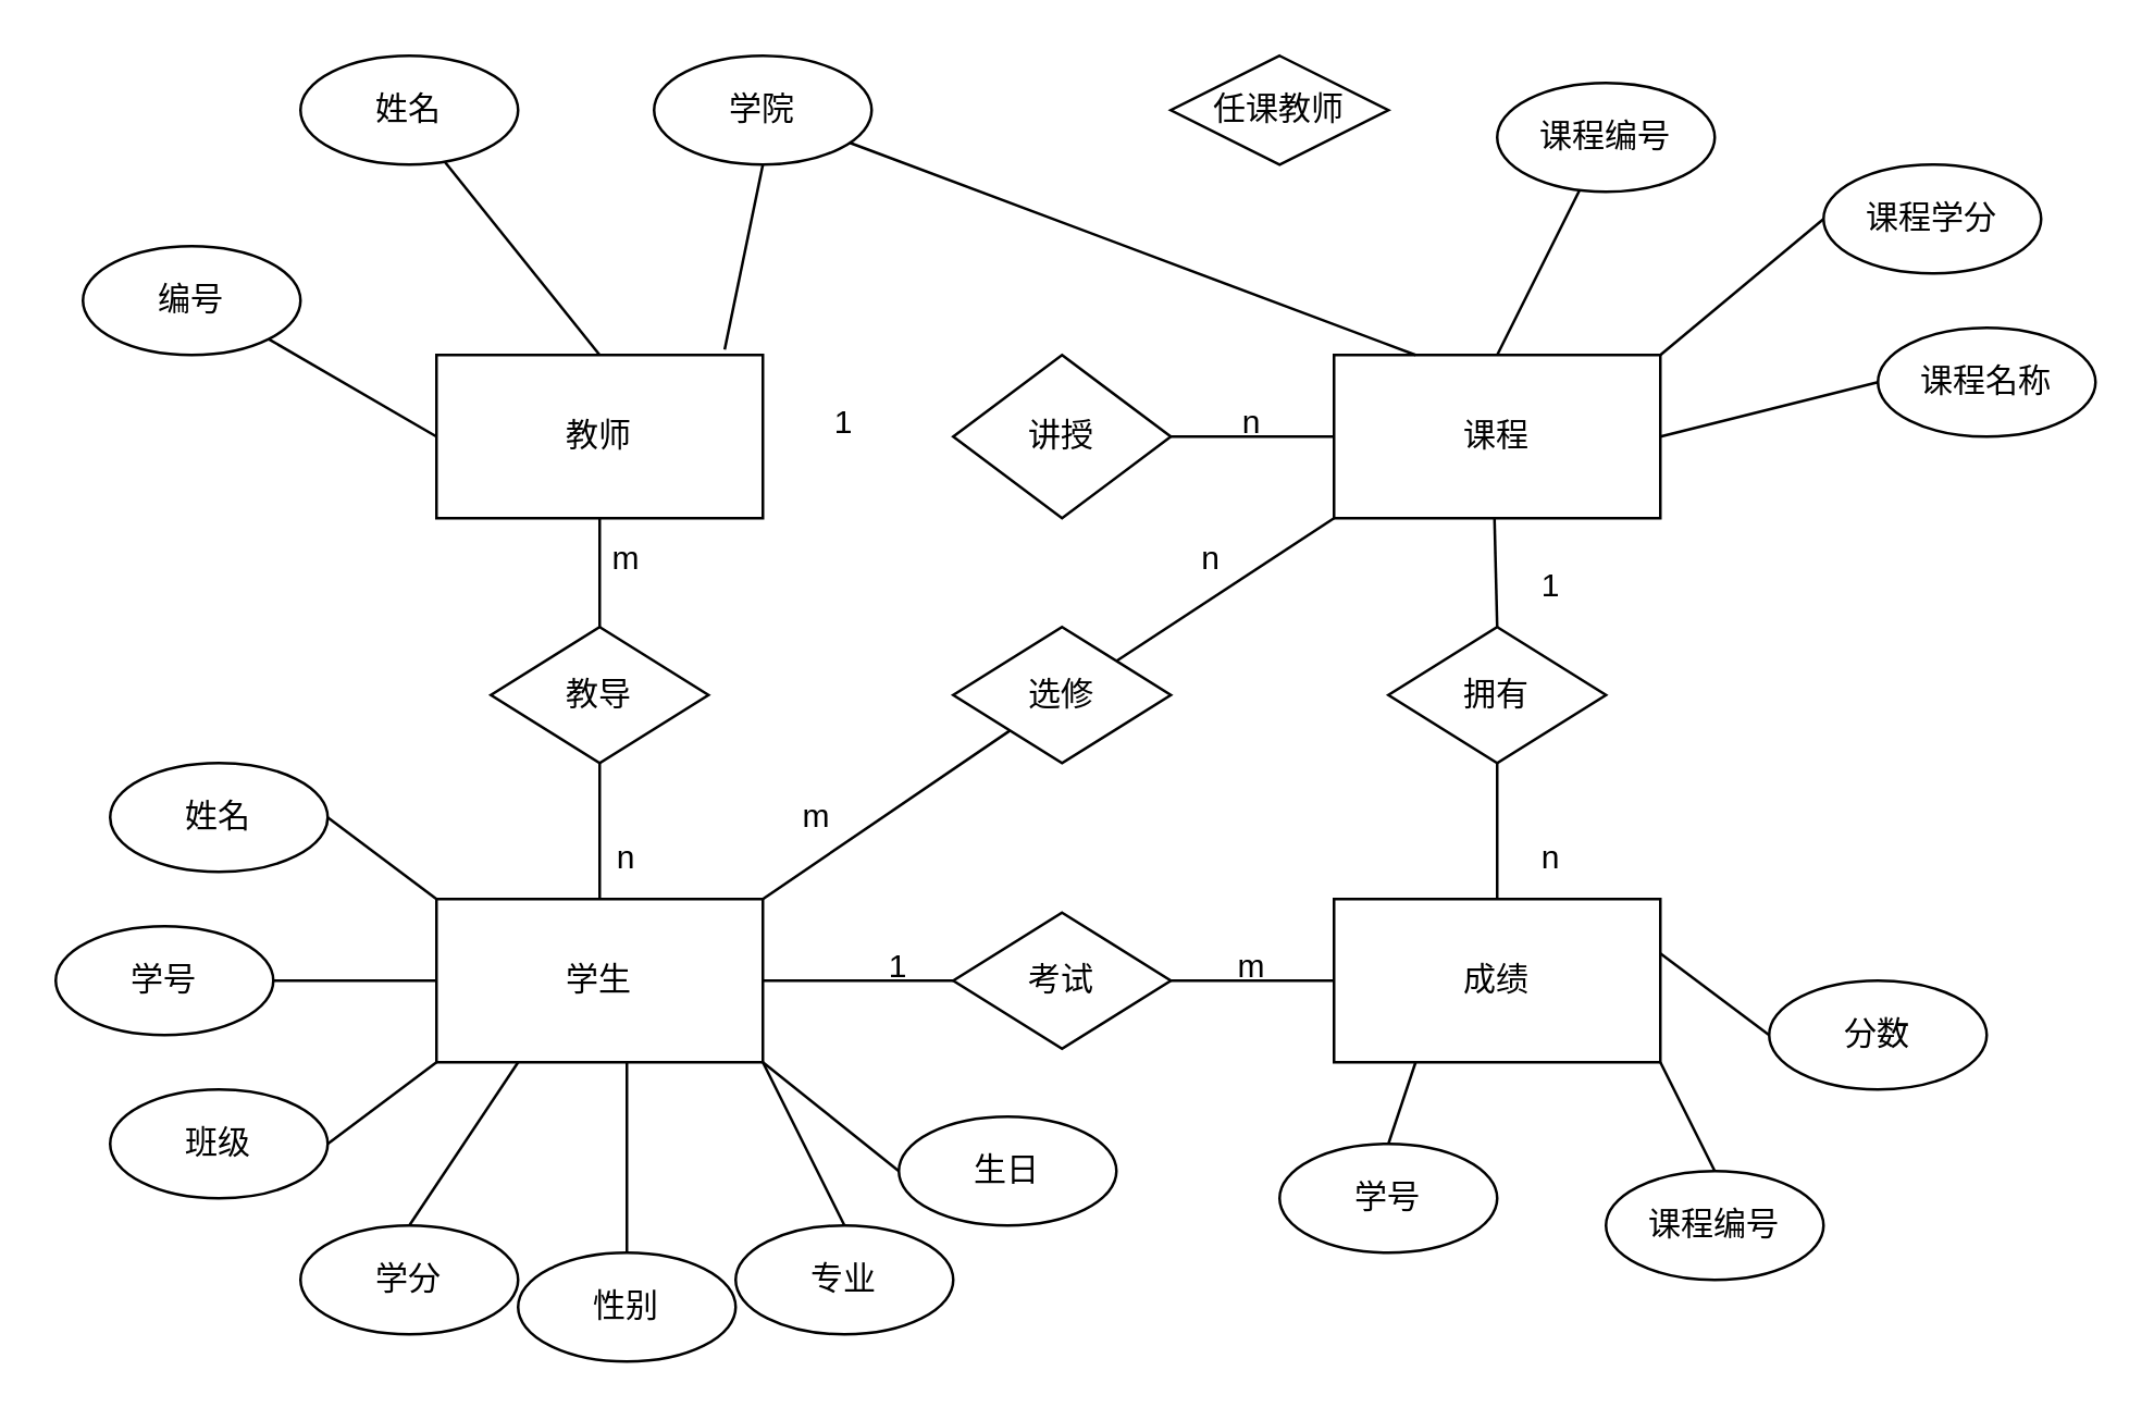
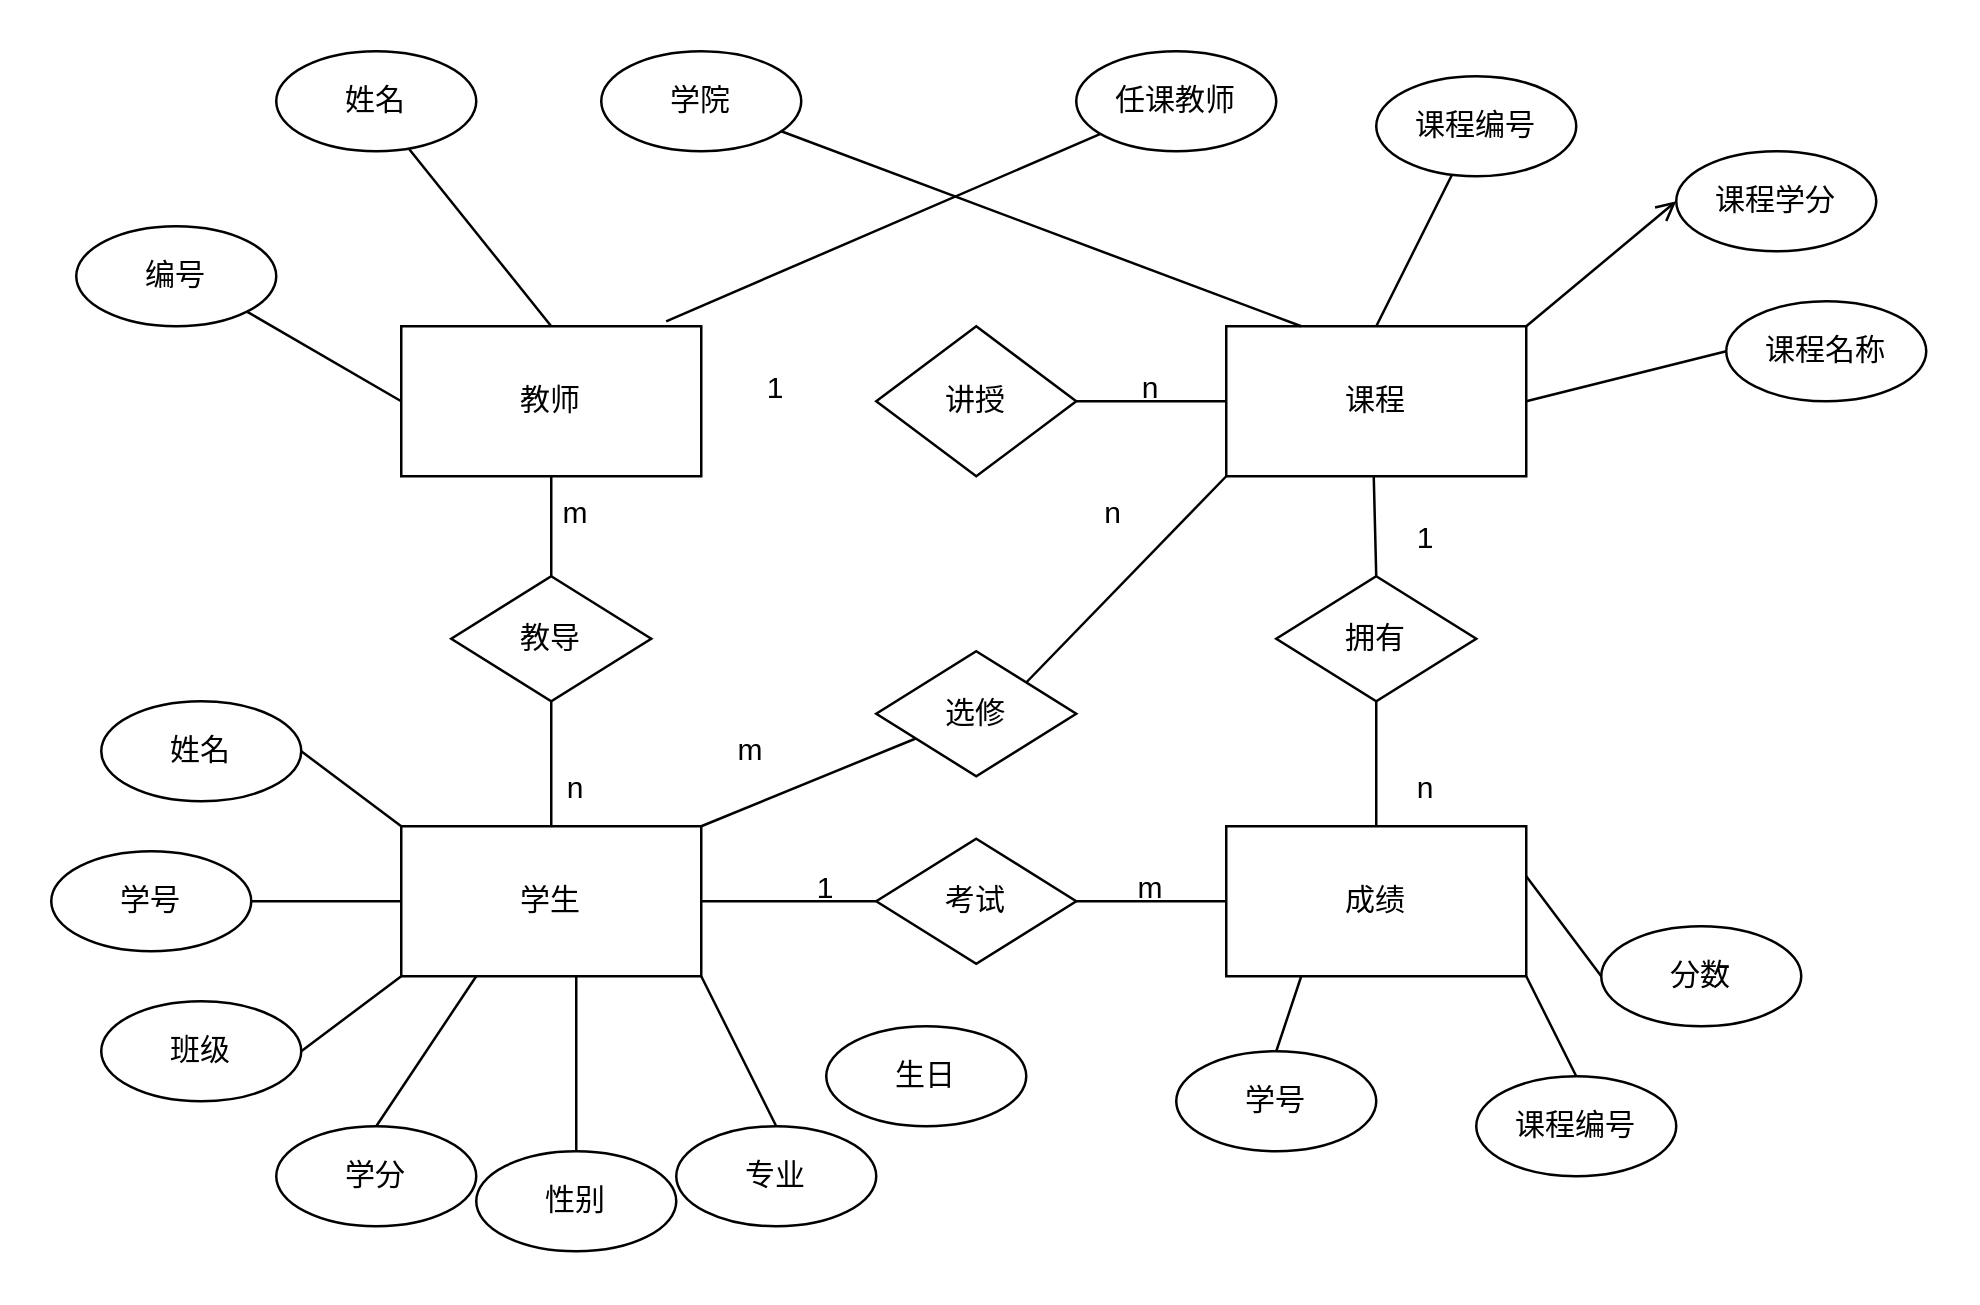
  <mxCell id="0" />
  <mxCell id="1" parent="0" />
  <mxCell id="2" value="教师" style="rounded=0;whiteSpace=wrap;html=1;" vertex="1" parent="1"><mxGeometry x="160" y="130" width="120" height="60" as="geometry" /></mxCell>
  <mxCell id="3" value="课程" style="rounded=0;whiteSpace=wrap;html=1;" vertex="1" parent="1"><mxGeometry x="490" y="130" width="120" height="60" as="geometry" /></mxCell>
  <mxCell id="4" value="学生" style="rounded=0;whiteSpace=wrap;html=1;" vertex="1" parent="1"><mxGeometry x="160" y="330" width="120" height="60" as="geometry" /></mxCell>
  <mxCell id="5" value="成绩" style="rounded=0;whiteSpace=wrap;html=1;" vertex="1" parent="1"><mxGeometry x="490" y="330" width="120" height="60" as="geometry" /></mxCell>
  <mxCell id="6" value="编号" style="ellipse;whiteSpace=wrap;html=1;" vertex="1" parent="1"><mxGeometry x="30" y="90" width="80" height="40" as="geometry" /></mxCell>
  <mxCell id="7" value="姓名" style="ellipse;whiteSpace=wrap;html=1;" vertex="1" parent="1"><mxGeometry x="110" y="20" width="80" height="40" as="geometry" /></mxCell>
  <mxCell id="8" value="学院" style="ellipse;whiteSpace=wrap;html=1;" vertex="1" parent="1"><mxGeometry x="240" y="20" width="80" height="40" as="geometry" /></mxCell>
  <mxCell id="9" value="" style="endArrow=none;html=1;rounded=0;entryX=1;entryY=1;entryDx=0;entryDy=0;exitX=0;exitY=0.5;exitDx=0;exitDy=0;" edge="1" parent="1" source="2" target="6"><mxGeometry width="50" height="50" relative="1" as="geometry"><mxPoint x="200" y="170" as="sourcePoint" /><mxPoint x="440" y="190" as="targetPoint" /></mxGeometry></mxCell>
  <mxCell id="10" value="" style="endArrow=none;html=1;rounded=0;exitX=0.663;exitY=0.975;exitDx=0;exitDy=0;exitPerimeter=0;entryX=0.5;entryY=0;entryDx=0;entryDy=0;" edge="1" parent="1" source="7" target="2"><mxGeometry width="50" height="50" relative="1" as="geometry"><mxPoint x="390" y="240" as="sourcePoint" /><mxPoint x="440" y="190" as="targetPoint" /></mxGeometry></mxCell>
- <mxCell id="11" value="" style="endArrow=none;html=1;rounded=0;entryX=0.5;entryY=1;entryDx=0;entryDy=0;exitX=0.883;exitY=-0.033;exitDx=0;exitDy=0;exitPerimeter=0;" edge="1" parent="1" source="2" target="8"><mxGeometry width="50" height="50" relative="1" as="geometry"><mxPoint x="390" y="240" as="sourcePoint" /><mxPoint x="440" y="190" as="targetPoint" /></mxGeometry></mxCell>
+ <mxCell id="11" value="" style="endArrow=none;html=1;rounded=0;exitX=0.883;exitY=-0.033;exitDx=0;exitDy=0;exitPerimeter=0;" edge="1" parent="1" source="2" target="13"><mxGeometry width="50" height="50" relative="1" as="geometry"><mxPoint x="390" y="240" as="sourcePoint" /><mxPoint x="440" y="190" as="targetPoint" /></mxGeometry></mxCell>
  <mxCell id="12" value="讲授" style="rhombus;whiteSpace=wrap;html=1;" vertex="1" parent="1"><mxGeometry x="350" y="130" width="80" height="60" as="geometry" /></mxCell>
- <mxCell id="13" value="任课教师" style="rhombus;whiteSpace=wrap;html=1;" vertex="1" parent="1"><mxGeometry x="430" y="20" width="80" height="40" as="geometry" /></mxCell>
+ <mxCell id="13" value="任课教师" style="ellipse;whiteSpace=wrap;html=1;" vertex="1" parent="1"><mxGeometry x="430" y="20" width="80" height="40" as="geometry" /></mxCell>
  <mxCell id="14" value="课程编号" style="ellipse;whiteSpace=wrap;html=1;" vertex="1" parent="1"><mxGeometry x="550" y="30" width="80" height="40" as="geometry" /></mxCell>
  <mxCell id="15" value="课程学分" style="ellipse;whiteSpace=wrap;html=1;" vertex="1" parent="1"><mxGeometry x="670" y="60" width="80" height="40" as="geometry" /></mxCell>
  <mxCell id="16" value="课程名称" style="ellipse;whiteSpace=wrap;html=1;" vertex="1" parent="1"><mxGeometry x="690" y="120" width="80" height="40" as="geometry" /></mxCell>
  <mxCell id="17" value="" style="endArrow=none;html=1;rounded=0;exitX=0.25;exitY=0;exitDx=0;exitDy=0;" edge="1" parent="1" source="3" target="8"><mxGeometry width="50" height="50" relative="1" as="geometry"><mxPoint x="390" y="210" as="sourcePoint" /><mxPoint x="440" y="160" as="targetPoint" /></mxGeometry></mxCell>
  <mxCell id="18" value="" style="endArrow=none;html=1;rounded=0;exitX=0.5;exitY=0;exitDx=0;exitDy=0;" edge="1" parent="1" source="3" target="14"><mxGeometry width="50" height="50" relative="1" as="geometry"><mxPoint x="550" y="120" as="sourcePoint" /><mxPoint x="600" y="70" as="targetPoint" /></mxGeometry></mxCell>
- <mxCell id="19" value="" style="endArrow=none;html=1;rounded=0;exitX=1;exitY=0;exitDx=0;exitDy=0;entryX=0;entryY=0.5;entryDx=0;entryDy=0;" edge="1" parent="1" source="3" target="15"><mxGeometry width="50" height="50" relative="1" as="geometry"><mxPoint x="620" y="140" as="sourcePoint" /><mxPoint x="680" y="80" as="targetPoint" /></mxGeometry></mxCell>
+ <mxCell id="19" value="" style="endArrow=open;html=1;rounded=0;exitX=1;exitY=0;exitDx=0;exitDy=0;entryX=0;entryY=0.5;entryDx=0;entryDy=0;" edge="1" parent="1" source="3" target="15"><mxGeometry width="50" height="50" relative="1" as="geometry"><mxPoint x="620" y="140" as="sourcePoint" /><mxPoint x="680" y="80" as="targetPoint" /></mxGeometry></mxCell>
  <mxCell id="20" value="" style="endArrow=none;html=1;rounded=0;exitX=1;exitY=0.5;exitDx=0;exitDy=0;" edge="1" parent="1" source="3"><mxGeometry width="50" height="50" relative="1" as="geometry"><mxPoint x="640" y="190" as="sourcePoint" /><mxPoint x="690" y="140" as="targetPoint" /></mxGeometry></mxCell>
  <mxCell id="21" value="" style="endArrow=none;html=1;rounded=0;" edge="1" parent="1" source="12"><mxGeometry width="50" height="50" relative="1" as="geometry"><mxPoint x="430" y="210" as="sourcePoint" /><mxPoint x="490" y="160" as="targetPoint" /></mxGeometry></mxCell>
  <mxCell id="22" value="教导" style="rhombus;whiteSpace=wrap;html=1;" vertex="1" parent="1"><mxGeometry x="180" y="230" width="80" height="50" as="geometry" /></mxCell>
- <mxCell id="23" value="选修" style="rhombus;whiteSpace=wrap;html=1;" vertex="1" parent="1"><mxGeometry x="350" y="230" width="80" height="50" as="geometry" /></mxCell>
+ <mxCell id="23" value="选修" style="rhombus;whiteSpace=wrap;html=1;" vertex="1" parent="1"><mxGeometry x="350" y="260" width="80" height="50" as="geometry" /></mxCell>
  <mxCell id="24" value="拥有" style="rhombus;whiteSpace=wrap;html=1;" vertex="1" parent="1"><mxGeometry x="510" y="230" width="80" height="50" as="geometry" /></mxCell>
  <mxCell id="25" value="考试" style="rhombus;whiteSpace=wrap;html=1;" vertex="1" parent="1"><mxGeometry x="350" y="335" width="80" height="50" as="geometry" /></mxCell>
  <mxCell id="26" value="" style="endArrow=none;html=1;rounded=0;exitX=0.5;exitY=0;exitDx=0;exitDy=0;" edge="1" parent="1" source="22"><mxGeometry width="50" height="50" relative="1" as="geometry"><mxPoint x="170" y="240" as="sourcePoint" /><mxPoint x="220" y="190" as="targetPoint" /></mxGeometry></mxCell>
  <mxCell id="27" value="" style="endArrow=none;html=1;rounded=0;exitX=0.5;exitY=0;exitDx=0;exitDy=0;" edge="1" parent="1" source="4"><mxGeometry width="50" height="50" relative="1" as="geometry"><mxPoint x="220" y="320" as="sourcePoint" /><mxPoint x="220" y="280" as="targetPoint" /></mxGeometry></mxCell>
  <mxCell id="28" value="" style="endArrow=none;html=1;rounded=0;" edge="1" parent="1"><mxGeometry width="50" height="50" relative="1" as="geometry"><mxPoint x="550" y="230" as="sourcePoint" /><mxPoint x="549" y="190" as="targetPoint" /></mxGeometry></mxCell>
  <mxCell id="29" value="" style="endArrow=none;html=1;rounded=0;exitX=0.5;exitY=0;exitDx=0;exitDy=0;" edge="1" parent="1" source="5"><mxGeometry width="50" height="50" relative="1" as="geometry"><mxPoint x="500" y="330" as="sourcePoint" /><mxPoint x="550" y="280" as="targetPoint" /></mxGeometry></mxCell>
  <mxCell id="30" value="" style="endArrow=none;html=1;rounded=0;entryX=0;entryY=0.5;entryDx=0;entryDy=0;" edge="1" parent="1" target="25"><mxGeometry width="50" height="50" relative="1" as="geometry"><mxPoint x="280" y="360" as="sourcePoint" /><mxPoint x="330" y="310" as="targetPoint" /></mxGeometry></mxCell>
  <mxCell id="31" value="" style="endArrow=none;html=1;rounded=0;entryX=0;entryY=0.5;entryDx=0;entryDy=0;" edge="1" parent="1" target="5"><mxGeometry width="50" height="50" relative="1" as="geometry"><mxPoint x="430" y="360" as="sourcePoint" /><mxPoint x="480" y="310" as="targetPoint" /></mxGeometry></mxCell>
  <mxCell id="32" value="" style="endArrow=none;html=1;rounded=0;" edge="1" parent="1" target="23"><mxGeometry width="50" height="50" relative="1" as="geometry"><mxPoint x="280" y="330" as="sourcePoint" /><mxPoint x="330" y="280" as="targetPoint" /></mxGeometry></mxCell>
  <mxCell id="33" value="" style="endArrow=none;html=1;rounded=0;exitX=1;exitY=0;exitDx=0;exitDy=0;" edge="1" parent="1" source="23"><mxGeometry width="50" height="50" relative="1" as="geometry"><mxPoint x="440" y="240" as="sourcePoint" /><mxPoint x="490" y="190" as="targetPoint" /></mxGeometry></mxCell>
  <mxCell id="34" value="姓名" style="ellipse;whiteSpace=wrap;html=1;" vertex="1" parent="1"><mxGeometry x="40" y="280" width="80" height="40" as="geometry" /></mxCell>
  <mxCell id="35" value="学号" style="ellipse;whiteSpace=wrap;html=1;" vertex="1" parent="1"><mxGeometry x="20" y="340" width="80" height="40" as="geometry" /></mxCell>
  <mxCell id="36" value="班级" style="ellipse;whiteSpace=wrap;html=1;" vertex="1" parent="1"><mxGeometry x="40" y="400" width="80" height="40" as="geometry" /></mxCell>
  <mxCell id="37" value="学分" style="ellipse;whiteSpace=wrap;html=1;" vertex="1" parent="1"><mxGeometry x="110" y="450" width="80" height="40" as="geometry" /></mxCell>
  <mxCell id="38" value="性别" style="ellipse;whiteSpace=wrap;html=1;" vertex="1" parent="1"><mxGeometry x="190" y="460" width="80" height="40" as="geometry" /></mxCell>
  <mxCell id="39" value="专业" style="ellipse;whiteSpace=wrap;html=1;" vertex="1" parent="1"><mxGeometry x="270" y="450" width="80" height="40" as="geometry" /></mxCell>
  <mxCell id="40" value="学号" style="ellipse;whiteSpace=wrap;html=1;" vertex="1" parent="1"><mxGeometry x="470" y="420" width="80" height="40" as="geometry" /></mxCell>
  <mxCell id="41" value="课程编号" style="ellipse;whiteSpace=wrap;html=1;" vertex="1" parent="1"><mxGeometry x="590" y="430" width="80" height="40" as="geometry" /></mxCell>
- <mxCell id="42" value="分数" style="ellipse;whiteSpace=wrap;html=1;" vertex="1" parent="1"><mxGeometry x="650" y="360" width="80" height="40" as="geometry" /></mxCell>
+ <mxCell id="42" value="分数" style="ellipse;whiteSpace=wrap;html=1;" vertex="1" parent="1"><mxGeometry x="640" y="370" width="80" height="40" as="geometry" /></mxCell>
  <mxCell id="43" value="" style="endArrow=none;html=1;rounded=0;entryX=0;entryY=1;entryDx=0;entryDy=0;" edge="1" parent="1" target="4"><mxGeometry width="50" height="50" relative="1" as="geometry"><mxPoint x="120" y="420" as="sourcePoint" /><mxPoint x="170" y="370" as="targetPoint" /></mxGeometry></mxCell>
  <mxCell id="44" value="" style="endArrow=none;html=1;rounded=0;entryX=0.25;entryY=1;entryDx=0;entryDy=0;" edge="1" parent="1" target="4"><mxGeometry width="50" height="50" relative="1" as="geometry"><mxPoint x="150" y="450" as="sourcePoint" /><mxPoint x="200" y="400" as="targetPoint" /></mxGeometry></mxCell>
  <mxCell id="45" value="" style="endArrow=none;html=1;rounded=0;exitX=0.5;exitY=0;exitDx=0;exitDy=0;" edge="1" parent="1" source="38"><mxGeometry width="50" height="50" relative="1" as="geometry"><mxPoint x="180" y="440" as="sourcePoint" /><mxPoint x="230" y="390" as="targetPoint" /></mxGeometry></mxCell>
  <mxCell id="46" value="" style="endArrow=none;html=1;rounded=0;exitX=0.5;exitY=0;exitDx=0;exitDy=0;" edge="1" parent="1" source="39"><mxGeometry width="50" height="50" relative="1" as="geometry"><mxPoint x="230" y="440" as="sourcePoint" /><mxPoint x="280" y="390" as="targetPoint" /></mxGeometry></mxCell>
  <mxCell id="47" value="" style="endArrow=none;html=1;rounded=0;exitX=0;exitY=0;exitDx=0;exitDy=0;" edge="1" parent="1" source="4"><mxGeometry width="50" height="50" relative="1" as="geometry"><mxPoint x="70" y="350" as="sourcePoint" /><mxPoint x="120" y="300" as="targetPoint" /></mxGeometry></mxCell>
  <mxCell id="48" value="" style="endArrow=none;html=1;rounded=0;exitX=1;exitY=0.5;exitDx=0;exitDy=0;entryX=0;entryY=0.5;entryDx=0;entryDy=0;" edge="1" parent="1" source="35" target="4"><mxGeometry width="50" height="50" relative="1" as="geometry"><mxPoint x="110" y="350" as="sourcePoint" /><mxPoint x="160" y="300" as="targetPoint" /></mxGeometry></mxCell>
  <mxCell id="49" value="" style="endArrow=none;html=1;rounded=0;entryX=0.25;entryY=1;entryDx=0;entryDy=0;" edge="1" parent="1" target="5"><mxGeometry width="50" height="50" relative="1" as="geometry"><mxPoint x="510" y="420" as="sourcePoint" /><mxPoint x="560" y="370" as="targetPoint" /></mxGeometry></mxCell>
  <mxCell id="50" value="" style="endArrow=none;html=1;rounded=0;exitX=0.5;exitY=0;exitDx=0;exitDy=0;" edge="1" parent="1" source="41"><mxGeometry width="50" height="50" relative="1" as="geometry"><mxPoint x="560" y="440" as="sourcePoint" /><mxPoint x="610" y="390" as="targetPoint" /></mxGeometry></mxCell>
  <mxCell id="51" value="" style="endArrow=none;html=1;rounded=0;entryX=0;entryY=0.5;entryDx=0;entryDy=0;" edge="1" parent="1" target="42"><mxGeometry width="50" height="50" relative="1" as="geometry"><mxPoint x="610" y="350" as="sourcePoint" /><mxPoint x="660" y="300" as="targetPoint" /></mxGeometry></mxCell>
  <mxCell id="52" value="m" style="text;html=1;strokeColor=none;fillColor=none;align=center;verticalAlign=middle;whiteSpace=wrap;rounded=0;" vertex="1" parent="1"><mxGeometry x="200" y="190" width="60" height="30" as="geometry" /></mxCell>
  <mxCell id="53" value="n" style="text;html=1;strokeColor=none;fillColor=none;align=center;verticalAlign=middle;whiteSpace=wrap;rounded=0;" vertex="1" parent="1"><mxGeometry x="200" y="300" width="60" height="30" as="geometry" /></mxCell>
  <mxCell id="54" value="1" style="text;html=1;strokeColor=none;fillColor=none;align=center;verticalAlign=middle;whiteSpace=wrap;rounded=0;" vertex="1" parent="1"><mxGeometry x="280" y="140" width="60" height="30" as="geometry" /></mxCell>
  <mxCell id="55" value="n" style="text;html=1;strokeColor=none;fillColor=none;align=center;verticalAlign=middle;whiteSpace=wrap;rounded=0;" vertex="1" parent="1"><mxGeometry x="430" y="140" width="60" height="30" as="geometry" /></mxCell>
  <mxCell id="56" value="m" style="text;html=1;strokeColor=none;fillColor=none;align=center;verticalAlign=middle;whiteSpace=wrap;rounded=0;" vertex="1" parent="1"><mxGeometry x="270" y="285" width="60" height="30" as="geometry" /></mxCell>
  <mxCell id="57" value="n" style="text;html=1;strokeColor=none;fillColor=none;align=center;verticalAlign=middle;whiteSpace=wrap;rounded=0;" vertex="1" parent="1"><mxGeometry x="415" y="190" width="60" height="30" as="geometry" /></mxCell>
  <mxCell id="58" value="1" style="text;html=1;strokeColor=none;fillColor=none;align=center;verticalAlign=middle;whiteSpace=wrap;rounded=0;" vertex="1" parent="1"><mxGeometry x="540" y="200" width="60" height="30" as="geometry" /></mxCell>
  <mxCell id="59" value="n" style="text;html=1;strokeColor=none;fillColor=none;align=center;verticalAlign=middle;whiteSpace=wrap;rounded=0;" vertex="1" parent="1"><mxGeometry x="540" y="300" width="60" height="30" as="geometry" /></mxCell>
  <mxCell id="60" value="1" style="text;html=1;strokeColor=none;fillColor=none;align=center;verticalAlign=middle;whiteSpace=wrap;rounded=0;" vertex="1" parent="1"><mxGeometry x="300" y="340" width="60" height="30" as="geometry" /></mxCell>
  <mxCell id="61" value="m" style="text;html=1;strokeColor=none;fillColor=none;align=center;verticalAlign=middle;whiteSpace=wrap;rounded=0;" vertex="1" parent="1"><mxGeometry x="430" y="340" width="60" height="30" as="geometry" /></mxCell>
  <mxCell id="62" value="生日" style="ellipse;whiteSpace=wrap;html=1;" vertex="1" parent="1"><mxGeometry x="330" y="410" width="80" height="40" as="geometry" /></mxCell>
- <mxCell id="63" value="" style="endArrow=none;html=1;rounded=0;exitX=0;exitY=0.5;exitDx=0;exitDy=0;entryX=1;entryY=1;entryDx=0;entryDy=0;" edge="1" parent="1" source="62" target="4"><mxGeometry width="50" height="50" relative="1" as="geometry"><mxPoint x="320" y="460" as="sourcePoint" /><mxPoint x="290" y="400" as="targetPoint" /></mxGeometry></mxCell>
